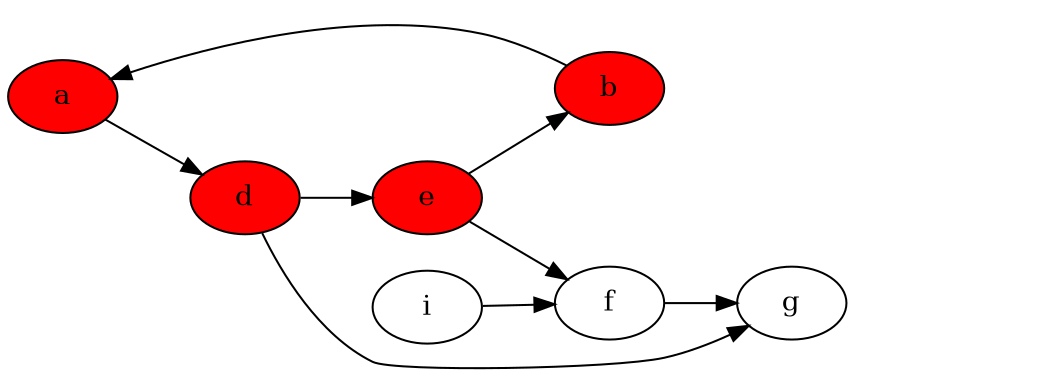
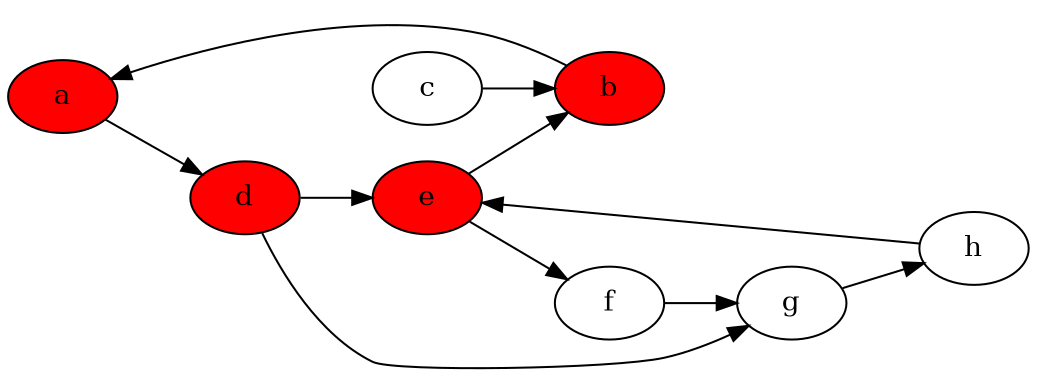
  digraph {
    rankdir=LR
    node [fillcolor=white shape=oval style=filled]
    edge [dir=forward]
    a [fillcolor=red]
    d [fillcolor=red]
    e [fillcolor=red]
    g
    b [fillcolor=red]
    f
-   i
+   h
+   c
    a -> d
    d -> e
    d -> g
    e -> b
    e -> f
+   g -> h
    b -> a
    f -> g
-   i -> f
+   h -> e
+   c -> b
  }
